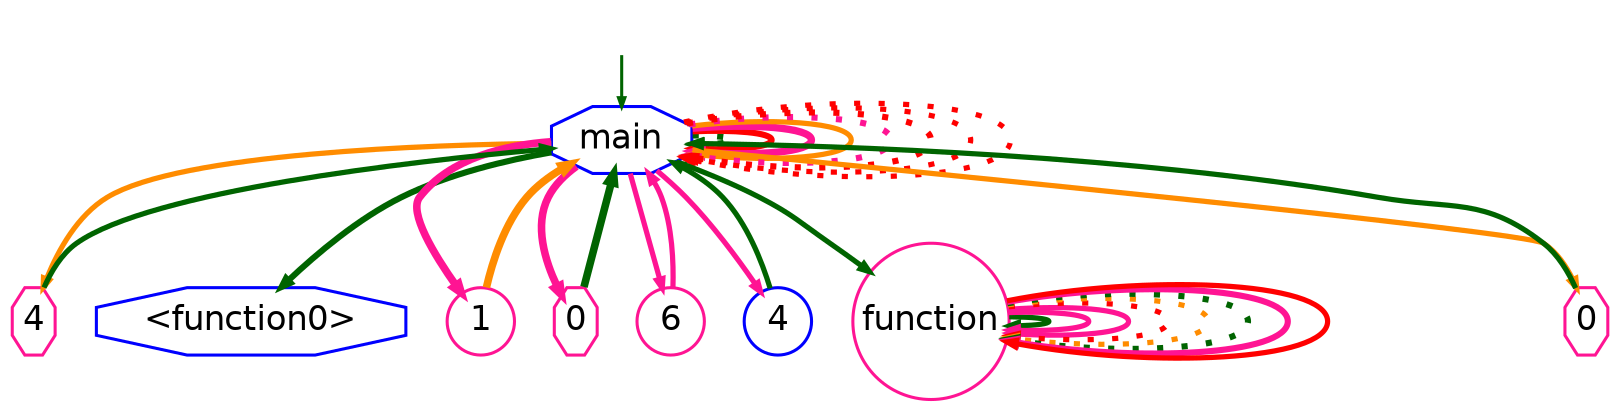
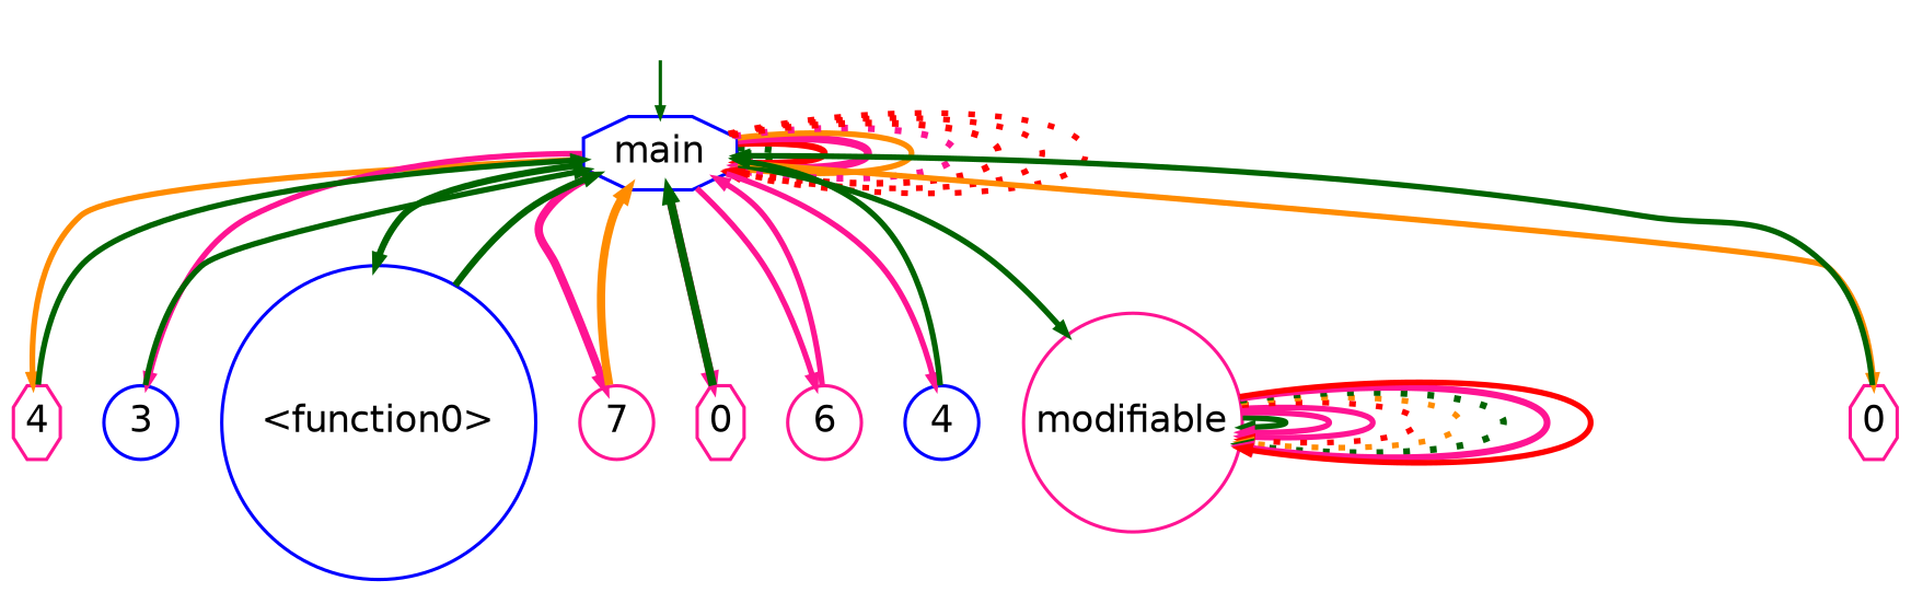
  digraph {
    nodesep=0.18
    rankdir=TB
    ranksep=0.08
    node [fontname=Helvetica fontsize=11 margin=0.01 shape=circle color=deeppink]
    edge [arrowhead=normal arrowsize=.3 color=darkgreen fontname=Helvetica fontsize=6.0 margin=0.05 penwidth=1.7075701760979363]
    None [fontsize=11.0 height=0.1 shape=none style=invis width=0.1 color=""]
    main [color=blue fontsize=11.0 height=0.1 shape=octagon width=0.5]
    n3 [height=0.3 label=4 shape=octagon width=0.2]
-   n5 [color=blue height=0.3 label="<function0>" shape=octagon width=0.2]
-   n6 [height=0.3 label=1 width=0.2]
+   n4 [color=blue height=0.3 label=3 width=0.2]
+   n5 [color=blue height=0.3 label="<function0>" width=0.2]
+   n6 [height=0.3 label=7 width=0.2]
    n7 [height=0.3 label=0 shape=octagon width=0.2]
    n8 [height=0.3 label=6 width=0.2]
    n9 [color=blue height=0.3 label=4 width=0.2]
-   modifiable [fontsize=11.0 height=0.1 width=0.5 label=function]
+   modifiable [fontsize=11.0 height=0.1 width=0.5]
    n11 [height=0.3 label=0 shape=octagon width=0.2]
    subgraph sub_1 {
      rank=source
      None
    }
    None -> main [penwidth=""]
    main -> main [label=" " penwidth=2.0043213737826426 style=dotted]
    main -> main [color=red label=" " penwidth=2.0043213737826426]
    main -> main [color=deeppink label=" " penwidth=2.399673721481038]
    main -> main [color=darkorange label=" "]
    main -> main [color=deeppink label=" " penwidth=2.0043213737826426 style=dotted]
    main -> main [color=red label=" " penwidth=2.0043213737826426 style=dotted]
    main -> main [color=red label=" " style=dotted]
    main -> main [color=red label=" " style=dotted]
    main -> n3 [color=darkorange label=" "]
+   main -> n4 [color=deeppink label=" "]
    main -> n5 [label=" " penwidth=2.0043213737826426]
    main -> n6 [color=deeppink label=" " penwidth=2.4785664955938436]
    main -> n7 [color=deeppink label=" " penwidth=2.4785664955938436]
    main -> n8 [color=deeppink label=" "]
    main -> n9 [color=deeppink label=" "]
    main -> modifiable [label=" "]
    main -> n11 [color=darkorange label=" "]
    n3 -> main [label=" "]
+   n4 -> main [label=" "]
+   n5 -> main [label=" " penwidth=2.0043213737826426]
    n6 -> main [color=darkorange label=" " penwidth=2.4785664955938436]
    n7 -> main [label=" " penwidth=2.4785664955938436]
    n8 -> main [color=deeppink label=" "]
    n9 -> main [label=" "]
    modifiable -> modifiable [label=" "]
    modifiable -> modifiable [color=deeppink label=" "]
    modifiable -> modifiable [color=deeppink label=" "]
    modifiable -> modifiable [color=red label=" " style=dotted]
    modifiable -> modifiable [color=darkorange label=" " style=dotted]
    modifiable -> modifiable [label=" " penwidth=2.0043213737826426 style=dotted]
    modifiable -> modifiable [color=deeppink label=" " penwidth=2.0043213737826426]
    modifiable -> modifiable [color=red label=" "]
    n11 -> main [label=" "]
  }
